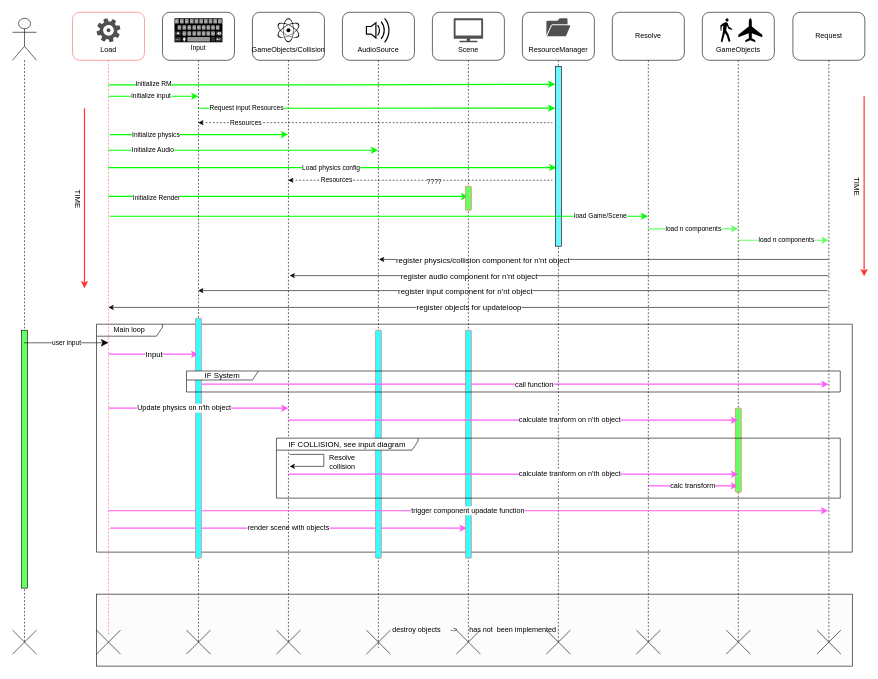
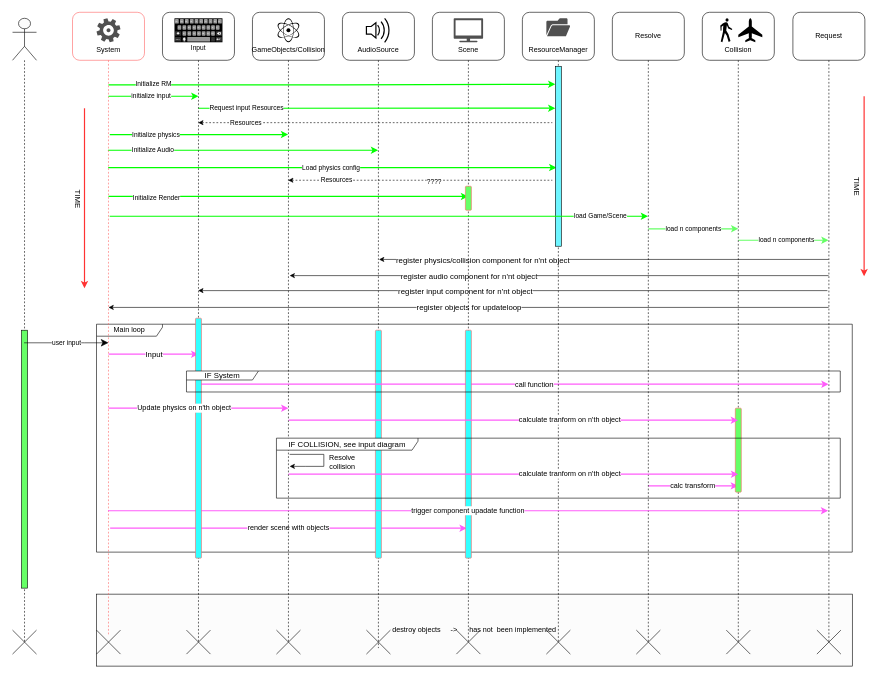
  <mxCell id="0" />
  <mxCell id="1" parent="0" />
  <mxCell id="2" value="Main loop" style="shape=umlFrame;whiteSpace=wrap;html=1;labelBorderColor=none;sketch=0;strokeColor=#000000;width=110;height=20;" parent="1" vertex="1"><mxGeometry x="160" y="540" width="1260" height="380" as="geometry" /></mxCell>
  <mxCell id="3" value="&lt;font style=&quot;font-size: 11px;&quot;&gt;Initialize RM&lt;/font&gt;" style="endArrow=classic;html=1;rounded=0;strokeWidth=2;strokeColor=#00FF00;fillColor=#008a00;entryX=0;entryY=0.1;entryDx=0;entryDy=0;entryPerimeter=0;fontSize=11;" parent="1" edge="1" target="59"><mxGeometry x="-0.8" y="1" width="50" height="50" relative="1" as="geometry"><mxPoint x="180" y="141" as="sourcePoint" /><mxPoint x="900" y="141" as="targetPoint" /><Array as="points"><mxPoint x="570" y="141" /></Array><mxPoint as="offset" /></mxGeometry></mxCell>
  <mxCell id="4" value="Resources" style="endArrow=none;html=1;rounded=0;startArrow=classic;startFill=1;endFill=0;dashed=1;" parent="1" edge="1"><mxGeometry x="-0.731" width="50" height="50" relative="1" as="geometry"><mxPoint x="329.548" y="204" as="sourcePoint" /><mxPoint x="920" y="204" as="targetPoint" /><mxPoint as="offset" /></mxGeometry></mxCell>
  <mxCell id="5" value="Initialize Render" style="endArrow=classic;html=1;rounded=0;strokeWidth=2;strokeColor=#00FF00;fillColor=#008a00;" parent="1" edge="1"><mxGeometry x="-0.733" y="-3" width="50" height="50" relative="1" as="geometry"><mxPoint x="180" y="327" as="sourcePoint" /><mxPoint x="779.5" y="327" as="targetPoint" /><mxPoint as="offset" /></mxGeometry></mxCell>
  <mxCell id="6" value="" style="endArrow=classic;html=1;rounded=0;" parent="1" edge="1"><mxGeometry relative="1" as="geometry"><mxPoint x="1378.5" y="484" as="sourcePoint" /><mxPoint x="329.548" y="484" as="targetPoint" /></mxGeometry></mxCell>
  <mxCell id="7" value="&lt;font style=&quot;font-size: 13px&quot;&gt;register input component for n'nt object&lt;/font&gt;" style="edgeLabel;resizable=0;html=1;align=center;verticalAlign=middle;" parent="6" connectable="0" vertex="1"><mxGeometry relative="1" as="geometry"><mxPoint x="-80" as="offset" /></mxGeometry></mxCell>
  <mxCell id="8" value="" style="endArrow=classic;html=1;rounded=0;" parent="1" edge="1"><mxGeometry relative="1" as="geometry"><mxPoint x="1380.5" y="459" as="sourcePoint" /><mxPoint x="482" y="459" as="targetPoint" /></mxGeometry></mxCell>
  <mxCell id="9" value="&lt;font style=&quot;font-size: 13px&quot;&gt;register audio component for n'nt object&lt;/font&gt;" style="edgeLabel;resizable=0;html=1;align=center;verticalAlign=middle;" parent="8" connectable="0" vertex="1"><mxGeometry relative="1" as="geometry"><mxPoint x="-151" as="offset" /></mxGeometry></mxCell>
  <mxCell id="10" value="" style="endArrow=classic;html=1;rounded=0;" parent="1" edge="1"><mxGeometry relative="1" as="geometry"><mxPoint x="1380.5" y="432" as="sourcePoint" /><mxPoint x="631" y="432" as="targetPoint" /></mxGeometry></mxCell>
  <mxCell id="11" value="&lt;font style=&quot;font-size: 13px&quot;&gt;register physics/collision component for n'nt object&lt;/font&gt;" style="edgeLabel;resizable=0;html=1;align=center;verticalAlign=middle;" parent="10" connectable="0" vertex="1"><mxGeometry relative="1" as="geometry"><mxPoint x="-202" as="offset" /></mxGeometry></mxCell>
  <mxCell id="12" value="" style="endArrow=classic;html=1;rounded=0;" parent="1" edge="1"><mxGeometry relative="1" as="geometry"><mxPoint x="1380.5" y="512" as="sourcePoint" /><mxPoint x="180" y="512" as="targetPoint" /></mxGeometry></mxCell>
  <mxCell id="13" value="&lt;font style=&quot;font-size: 13px&quot;&gt;register objects for updateloop&lt;/font&gt;" style="edgeLabel;resizable=0;html=1;align=center;verticalAlign=middle;" parent="12" connectable="0" vertex="1"><mxGeometry relative="1" as="geometry"><mxPoint y="-1" as="offset" /></mxGeometry></mxCell>
  <mxCell id="14" value="&lt;div&gt;Load physics config&lt;/div&gt;" style="endArrow=classic;html=1;rounded=0;strokeColor=#00FF00;fillColor=#008a00;strokeWidth=2;entryX=0.164;entryY=0.563;entryDx=0;entryDy=0;entryPerimeter=0;" parent="1" edge="1" target="59" source="52"><mxGeometry x="-0.008" width="50" height="50" relative="1" as="geometry"><mxPoint x="175" y="280" as="sourcePoint" /><mxPoint x="900" y="280" as="targetPoint" /><mxPoint as="offset" /></mxGeometry></mxCell>
  <mxCell id="15" value="load n components" style="endArrow=classic;html=1;rounded=0;strokeColor=#66FF66;strokeWidth=2;" parent="1" edge="1"><mxGeometry x="0.063" relative="1" as="geometry"><mxPoint x="1230" y="400" as="sourcePoint" /><mxPoint x="1380.5" y="400" as="targetPoint" /><mxPoint as="offset" /></mxGeometry></mxCell>
  <mxCell id="16" value="" style="endArrow=classic;html=1;rounded=0;fontSize=13;strokeColor=#FF3333;strokeWidth=2;fillColor=#3BFFF8;" parent="1" edge="1"><mxGeometry relative="1" as="geometry"><mxPoint x="140" y="180" as="sourcePoint" /><mxPoint x="140" y="480" as="targetPoint" /></mxGeometry></mxCell>
  <mxCell id="17" value="TIME" style="edgeLabel;resizable=0;html=1;align=center;verticalAlign=middle;labelBorderColor=none;sketch=0;fontSize=13;strokeColor=#000000;rotation=90;" parent="16" connectable="0" vertex="1"><mxGeometry relative="1" as="geometry"><mxPoint x="-10" as="offset" /></mxGeometry></mxCell>
  <mxCell id="18" value="&lt;font style=&quot;font-size: 12px&quot;&gt;calc transform&lt;/font&gt;" style="endArrow=classic;html=1;rounded=0;strokeWidth=2;strokeColor=#FF5CFA;" edge="1" parent="1" target="30"><mxGeometry width="50" height="50" relative="1" as="geometry"><mxPoint x="1080" y="809.52" as="sourcePoint" /><mxPoint x="1220" y="809.52" as="targetPoint" /><Array as="points" /><mxPoint x="-1" as="offset" /></mxGeometry></mxCell>
  <mxCell id="19" value="" style="endArrow=classic;html=1;rounded=0;" edge="1" parent="1"><mxGeometry width="50" height="50" relative="1" as="geometry"><mxPoint x="482" y="757" as="sourcePoint" /><mxPoint x="482" y="777" as="targetPoint" /><Array as="points"><mxPoint x="539" y="757" /><mxPoint x="539" y="777" /><mxPoint x="509" y="777" /></Array></mxGeometry></mxCell>
  <mxCell id="20" value="Resolve collision" style="text;html=1;strokeColor=none;fillColor=none;align=center;verticalAlign=middle;whiteSpace=wrap;rounded=0;" vertex="1" parent="1"><mxGeometry x="540" y="755" width="60" height="30" as="geometry" /></mxCell>
  <mxCell id="21" value="&lt;font style=&quot;font-size: 12px&quot;&gt;render scene with objects&lt;/font&gt;" style="endArrow=classic;html=1;rounded=0;strokeWidth=2;strokeColor=#FF5CFA;" edge="1" parent="1"><mxGeometry width="50" height="50" relative="1" as="geometry"><mxPoint x="182.75" y="880" as="sourcePoint" /><mxPoint x="777.25" y="880" as="targetPoint" /></mxGeometry></mxCell>
  <mxCell id="22" value="destroy objects&amp;nbsp; &amp;nbsp; &amp;nbsp;-&amp;gt;&amp;nbsp; &amp;nbsp; &amp;nbsp; has not&amp;nbsp; been implemented" style="rounded=0;whiteSpace=wrap;html=1;fillColor=#FCFCFC;" vertex="1" parent="1"><mxGeometry x="160" y="990" width="1260" height="120" as="geometry" /></mxCell>
  <mxCell id="23" value="" style="shape=umlLifeline;participant=umlActor;perimeter=lifelinePerimeter;whiteSpace=wrap;html=1;container=1;collapsible=0;recursiveResize=0;verticalAlign=top;spacingTop=36;outlineConnect=0;fillColor=#FCFCFC;size=70;" vertex="1" parent="1"><mxGeometry x="20" y="30" width="40" height="1040" as="geometry" /></mxCell>
  <mxCell id="24" value="" style="html=1;points=[];perimeter=orthogonalPerimeter;fillColor=#66FF66;" vertex="1" parent="23"><mxGeometry x="15" y="520" width="10" height="430" as="geometry" /></mxCell>
  <mxCell id="25" value="" style="shape=umlDestroy;dashed=0;fillColor=#66FF66;" vertex="1" parent="23"><mxGeometry y="1020" width="40" height="40" as="geometry" /></mxCell>
  <mxCell id="26" value="Request" style="shape=umlLifeline;perimeter=lifelinePerimeter;whiteSpace=wrap;html=1;container=1;collapsible=0;recursiveResize=0;outlineConnect=0;size=80;rounded=1;" vertex="1" parent="1"><mxGeometry x="1321" y="20" width="120" height="1050" as="geometry" /></mxCell>
  <mxCell id="27" value="" style="shape=umlDestroy;dashed=0;fillColor=#66FF66;" vertex="1" parent="26"><mxGeometry x="40" y="1030" width="40" height="40" as="geometry" /></mxCell>
  <mxCell id="28" value="" style="endArrow=classic;html=1;rounded=0;fontSize=13;strokeColor=#FF3333;strokeWidth=2;fillColor=#3BFFF8;" edge="1" parent="26"><mxGeometry relative="1" as="geometry"><mxPoint x="118.75" y="140.0" as="sourcePoint" /><mxPoint x="118.75" y="440.0" as="targetPoint" /></mxGeometry></mxCell>
  <mxCell id="29" value="TIME" style="edgeLabel;resizable=0;html=1;align=center;verticalAlign=middle;labelBorderColor=none;sketch=0;fontSize=13;strokeColor=#000000;rotation=90;" connectable="0" vertex="1" parent="28"><mxGeometry relative="1" as="geometry"><mxPoint x="-10" as="offset" /></mxGeometry></mxCell>
- <mxCell id="30" value="&lt;br&gt;&lt;br&gt;&lt;br&gt;GameObjects" style="shape=umlLifeline;perimeter=lifelinePerimeter;whiteSpace=wrap;html=1;container=1;collapsible=0;recursiveResize=0;outlineConnect=0;size=80;rounded=1;" vertex="1" parent="1"><mxGeometry x="1170" y="20" width="120" height="1050" as="geometry" /></mxCell>
+ <mxCell id="30" value="&lt;br&gt;&lt;br&gt;&lt;br&gt;Collision" style="shape=umlLifeline;perimeter=lifelinePerimeter;whiteSpace=wrap;html=1;container=1;collapsible=0;recursiveResize=0;outlineConnect=0;size=80;rounded=1;" vertex="1" parent="1"><mxGeometry x="1170" y="20" width="120" height="1050" as="geometry" /></mxCell>
  <mxCell id="31" value="" style="shape=mxgraph.signs.people.walking;html=1;pointerEvents=1;fillColor=#000000;strokeColor=none;verticalLabelPosition=bottom;verticalAlign=top;align=center;sketch=0;" parent="30" vertex="1"><mxGeometry x="30" y="10" width="20" height="40" as="geometry" /></mxCell>
  <mxCell id="32" value="" style="shape=mxgraph.signs.transportation.airplane_3;html=1;pointerEvents=1;fillColor=#000000;strokeColor=none;verticalLabelPosition=bottom;verticalAlign=top;align=center;sketch=0;labelBorderColor=none;" parent="30" vertex="1"><mxGeometry x="60" y="10" width="40" height="40" as="geometry" /></mxCell>
  <mxCell id="33" value="load n components" style="endArrow=classic;html=1;rounded=0;strokeColor=#66FF66;strokeWidth=2;" parent="30" edge="1"><mxGeometry relative="1" as="geometry"><mxPoint x="-90" y="361" as="sourcePoint" /><mxPoint x="60" y="361" as="targetPoint" /><mxPoint as="offset" /></mxGeometry></mxCell>
  <mxCell id="34" value="" style="html=1;points=[];perimeter=orthogonalPerimeter;rounded=1;fontSize=11;strokeColor=#FF6666;fillColor=#66FF66;" vertex="1" parent="30"><mxGeometry x="55" y="660" width="10" height="140" as="geometry" /></mxCell>
  <mxCell id="35" value="Resolve" style="shape=umlLifeline;perimeter=lifelinePerimeter;whiteSpace=wrap;html=1;container=1;collapsible=0;recursiveResize=0;outlineConnect=0;size=80;rounded=1;" vertex="1" parent="1"><mxGeometry x="1020" y="20" width="120" height="1050" as="geometry" /></mxCell>
  <mxCell id="36" value="" style="shape=umlDestroy;dashed=0;fillColor=#66FF66;" vertex="1" parent="35"><mxGeometry x="40" y="1030" width="40" height="40" as="geometry" /></mxCell>
  <mxCell id="37" value="&lt;br&gt;&lt;br&gt;&lt;br&gt;GameObjects/Collision" style="shape=umlLifeline;perimeter=lifelinePerimeter;whiteSpace=wrap;html=1;container=1;collapsible=0;recursiveResize=0;outlineConnect=0;size=80;rounded=1;" vertex="1" parent="1"><mxGeometry x="420" y="20" width="120" height="1050" as="geometry" /></mxCell>
  <mxCell id="38" value="" style="shape=umlDestroy;dashed=0;fillColor=#66FF66;" vertex="1" parent="37"><mxGeometry x="40" y="1030" width="40" height="40" as="geometry" /></mxCell>
  <mxCell id="39" value="" style="shape=mxgraph.signs.science.nuclear_2;html=1;pointerEvents=1;fillColor=#000000;strokeColor=none;verticalLabelPosition=bottom;verticalAlign=top;align=center;sketch=0;labelBorderColor=none;" parent="37" vertex="1"><mxGeometry x="40" y="10" width="40" height="40" as="geometry" /></mxCell>
  <mxCell id="40" value="Initialize Audio" style="endArrow=classic;html=1;rounded=0;strokeColor=#00FF00;fillColor=#008a00;strokeWidth=2;" parent="37" edge="1" target="41"><mxGeometry x="-0.667" width="50" height="50" relative="1" as="geometry"><mxPoint x="-241" y="230" as="sourcePoint" /><mxPoint x="218.5" y="230" as="targetPoint" /><mxPoint as="offset" /></mxGeometry></mxCell>
  <mxCell id="41" value="&lt;br&gt;&lt;br&gt;&lt;br&gt;AudioSource" style="shape=umlLifeline;perimeter=lifelinePerimeter;whiteSpace=wrap;html=1;container=1;collapsible=0;recursiveResize=0;outlineConnect=0;size=80;rounded=1;" vertex="1" parent="1"><mxGeometry x="570" y="20" width="120" height="1060" as="geometry" /></mxCell>
  <mxCell id="42" value="" style="html=1;points=[];perimeter=orthogonalPerimeter;rounded=1;fontSize=11;strokeColor=#FF6666;fillColor=#33FFFF;" vertex="1" parent="41"><mxGeometry x="55" y="530" width="10" height="380" as="geometry" /></mxCell>
  <mxCell id="43" value="" style="shape=umlDestroy;dashed=0;fillColor=#66FF66;" vertex="1" parent="41"><mxGeometry x="40" y="1030" width="40" height="40" as="geometry" /></mxCell>
  <mxCell id="44" value="" style="html=1;verticalLabelPosition=bottom;align=center;labelBackgroundColor=#ffffff;verticalAlign=top;strokeWidth=2;strokeColor=#000000;shadow=0;dashed=0;shape=mxgraph.ios7.icons.volume_2;pointerEvents=1" parent="41" vertex="1"><mxGeometry x="40" y="10" width="40" height="40" as="geometry" /></mxCell>
  <mxCell id="45" value="Resources" style="endArrow=none;html=1;rounded=0;startArrow=classic;startFill=1;endFill=0;dashed=1;" parent="41" edge="1" source="37"><mxGeometry x="-0.635" width="50" height="50" relative="1" as="geometry"><mxPoint x="30" y="280.5" as="sourcePoint" /><mxPoint x="350" y="280" as="targetPoint" /><mxPoint as="offset" /></mxGeometry></mxCell>
  <mxCell id="46" value="????" style="edgeLabel;html=1;align=center;verticalAlign=middle;resizable=0;points=[];fontSize=11;" vertex="1" connectable="0" parent="45"><mxGeometry x="0.105" y="-2" relative="1" as="geometry"><mxPoint as="offset" /></mxGeometry></mxCell>
  <mxCell id="47" value="&lt;font style=&quot;font-size: 12px&quot;&gt;call functi&lt;/font&gt;&lt;font style=&quot;font-size: 13px&quot;&gt;on&lt;/font&gt;" style="endArrow=classic;html=1;rounded=0;strokeWidth=2;strokeColor=#FF5CFA;" edge="1" parent="41"><mxGeometry x="0.066" width="50" height="50" relative="1" as="geometry"><mxPoint x="-240.0" y="620" as="sourcePoint" /><mxPoint x="810.5" y="620" as="targetPoint" /><Array as="points" /><mxPoint as="offset" /></mxGeometry></mxCell>
  <mxCell id="48" value="&lt;br&gt;&lt;br&gt;&lt;br&gt;Scene" style="shape=umlLifeline;perimeter=lifelinePerimeter;whiteSpace=wrap;html=1;container=1;collapsible=0;recursiveResize=0;outlineConnect=0;size=80;rounded=1;" vertex="1" parent="1"><mxGeometry x="720" y="20" width="120" height="1050" as="geometry" /></mxCell>
  <mxCell id="49" value="" style="html=1;points=[];perimeter=orthogonalPerimeter;rounded=1;fontSize=11;strokeColor=#FF6666;fillColor=#33FFFF;" vertex="1" parent="48"><mxGeometry x="55" y="530" width="10" height="380" as="geometry" /></mxCell>
  <mxCell id="50" value="" style="sketch=0;pointerEvents=1;shadow=0;dashed=0;html=1;strokeColor=none;fillColor=#505050;labelPosition=center;verticalLabelPosition=bottom;verticalAlign=top;outlineConnect=0;align=center;shape=mxgraph.office.devices.tv;" parent="48" vertex="1"><mxGeometry x="35.5" y="10" width="49" height="40" as="geometry" /></mxCell>
  <mxCell id="51" value="" style="html=1;points=[];perimeter=orthogonalPerimeter;rounded=1;fontSize=11;strokeColor=#FF6666;fillColor=#66FF66;" vertex="1" parent="48"><mxGeometry x="55" y="290" width="10" height="40" as="geometry" /></mxCell>
- <mxCell id="52" value="&lt;br&gt;&lt;br&gt;&lt;br&gt;Load" style="shape=umlLifeline;perimeter=lifelinePerimeter;whiteSpace=wrap;html=1;container=1;collapsible=0;recursiveResize=0;outlineConnect=0;size=80;rounded=1;strokeColor=#FF6666;" vertex="1" parent="1"><mxGeometry x="120" y="20" width="120" height="1040" as="geometry" /></mxCell>
+ <mxCell id="52" value="&lt;br&gt;&lt;br&gt;&lt;br&gt;System" style="shape=umlLifeline;perimeter=lifelinePerimeter;whiteSpace=wrap;html=1;container=1;collapsible=0;recursiveResize=0;outlineConnect=0;size=80;rounded=1;strokeColor=#FF6666;" vertex="1" parent="1"><mxGeometry x="120" y="20" width="120" height="1040" as="geometry" /></mxCell>
  <mxCell id="53" value="" style="sketch=0;pointerEvents=1;shadow=0;dashed=0;html=1;strokeColor=none;fillColor=#505050;labelPosition=center;verticalLabelPosition=bottom;verticalAlign=top;outlineConnect=0;align=center;shape=mxgraph.office.concepts.settings_office_365;" parent="52" vertex="1"><mxGeometry x="40" y="10" width="40" height="40" as="geometry" /></mxCell>
  <mxCell id="54" value="" style="endArrow=classic;html=1;rounded=0;fontSize=11;endSize=10;" edge="1" parent="52"><mxGeometry relative="1" as="geometry"><mxPoint x="-80.75" y="551.0" as="sourcePoint" /><mxPoint x="60" y="551" as="targetPoint" /><Array as="points"><mxPoint x="20" y="551" /></Array></mxGeometry></mxCell>
  <mxCell id="55" value="user input" style="edgeLabel;resizable=0;html=1;align=center;verticalAlign=middle;rounded=1;fontSize=11;strokeColor=#FF6666;fillColor=#66FF66;" connectable="0" vertex="1" parent="54"><mxGeometry relative="1" as="geometry" /></mxCell>
  <mxCell id="56" value="&lt;div&gt;Request input Resources&lt;/div&gt;" style="endArrow=classic;html=1;rounded=0;strokeColor=#00FF00;fillColor=#008a00;strokeWidth=2;entryX=0;entryY=0.233;entryDx=0;entryDy=0;entryPerimeter=0;" edge="1" parent="1" target="59"><mxGeometry x="-0.731" width="50" height="50" relative="1" as="geometry"><mxPoint x="330.003" y="180" as="sourcePoint" /><mxPoint x="920" y="180" as="targetPoint" /><mxPoint as="offset" /></mxGeometry></mxCell>
  <mxCell id="57" value="&lt;span style=&quot;font-size: 11px;&quot;&gt;Initialize physics&lt;/span&gt;" style="endArrow=classic;html=1;rounded=0;strokeColor=#00FF00;fillColor=#008a00;strokeWidth=2;exitX=0.518;exitY=0.159;exitDx=0;exitDy=0;exitPerimeter=0;fontSize=11;" parent="1" edge="1"><mxGeometry x="-0.479" width="50" height="50" relative="1" as="geometry"><mxPoint x="182.16" y="223.88" as="sourcePoint" /><mxPoint x="479.5" y="223.88" as="targetPoint" /><mxPoint as="offset" /></mxGeometry></mxCell>
  <mxCell id="58" value="&lt;br&gt;&lt;br&gt;&lt;br&gt;ResourceManager" style="shape=umlLifeline;perimeter=lifelinePerimeter;whiteSpace=wrap;html=1;container=1;collapsible=0;recursiveResize=0;outlineConnect=0;size=80;rounded=1;" vertex="1" parent="1"><mxGeometry x="870" y="20" width="120" height="1050" as="geometry" /></mxCell>
  <mxCell id="59" value="" style="html=1;points=[];perimeter=orthogonalPerimeter;labelBorderColor=none;sketch=0;fontSize=13;strokeColor=#000000;fillColor=#6EF5FF;" parent="58" vertex="1"><mxGeometry x="55" y="90" width="10" height="300" as="geometry" /></mxCell>
  <mxCell id="60" value="" style="shape=umlDestroy;dashed=0;fillColor=#66FF66;" vertex="1" parent="58"><mxGeometry x="40" y="1030" width="40" height="40" as="geometry" /></mxCell>
  <mxCell id="61" value="" style="sketch=0;pointerEvents=1;shadow=0;dashed=0;html=1;strokeColor=none;fillColor=#505050;labelPosition=center;verticalLabelPosition=bottom;verticalAlign=top;outlineConnect=0;align=center;shape=mxgraph.office.concepts.folder_open;" parent="58" vertex="1"><mxGeometry x="40" y="10" width="40" height="30" as="geometry" /></mxCell>
  <mxCell id="62" value="load Game/Scene" style="endArrow=classic;html=1;rounded=0;strokeWidth=2;strokeColor=#00FF00;" parent="1" edge="1"><mxGeometry x="0.823" width="50" height="50" relative="1" as="geometry"><mxPoint x="182" y="360" as="sourcePoint" /><mxPoint x="1079.5" y="360" as="targetPoint" /><mxPoint as="offset" /></mxGeometry></mxCell>
  <mxCell id="63" value="" style="shape=umlDestroy;dashed=0;fillColor=#66FF66;" vertex="1" parent="1"><mxGeometry x="160" y="1050" width="40" height="40" as="geometry" /></mxCell>
  <mxCell id="64" value="" style="shape=umlDestroy;dashed=0;fillColor=#66FF66;" vertex="1" parent="1"><mxGeometry x="760" y="1050" width="40" height="40" as="geometry" /></mxCell>
  <mxCell id="65" value="" style="shape=umlDestroy;dashed=0;fillColor=#66FF66;" vertex="1" parent="1"><mxGeometry x="1210" y="1050" width="40" height="40" as="geometry" /></mxCell>
  <mxCell id="66" value="" style="endArrow=classic;html=1;rounded=0;fontSize=13;strokeColor=#FF5CFA;strokeWidth=2;fillColor=#3BFFF8;" edge="1" parent="1"><mxGeometry relative="1" as="geometry"><mxPoint x="180.25" y="590" as="sourcePoint" /><mxPoint x="329.75" y="590" as="targetPoint" /></mxGeometry></mxCell>
  <mxCell id="67" value="Input" style="edgeLabel;resizable=0;html=1;align=center;verticalAlign=middle;labelBorderColor=none;sketch=0;fontSize=13;strokeColor=#000000;" connectable="0" vertex="1" parent="66"><mxGeometry relative="1" as="geometry" /></mxCell>
  <mxCell id="68" value="" style="edgeLabel;resizable=0;html=1;align=left;verticalAlign=bottom;labelBorderColor=none;sketch=0;fontSize=13;strokeColor=#000000;" connectable="0" vertex="1" parent="66"><mxGeometry x="-1" relative="1" as="geometry" /></mxCell>
  <mxCell id="69" value="&lt;font style=&quot;font-size: 12px&quot;&gt;calculate tranform on n'th object&lt;/font&gt;" style="endArrow=classic;html=1;rounded=0;strokeWidth=2;strokeColor=#FF5CFA;exitX=0.504;exitY=0.529;exitDx=0;exitDy=0;exitPerimeter=0;" edge="1" parent="1"><mxGeometry x="0.251" width="50" height="50" relative="1" as="geometry"><mxPoint x="480.49" y="700" as="sourcePoint" /><mxPoint x="1229.51" y="700" as="targetPoint" /><Array as="points" /><mxPoint as="offset" /></mxGeometry></mxCell>
  <mxCell id="70" value="&lt;font style=&quot;font-size: 12px&quot;&gt;calculate tranform on n'th object&lt;/font&gt;" style="endArrow=classic;html=1;rounded=0;strokeWidth=2;strokeColor=#FF5CFA;" edge="1" parent="1"><mxGeometry x="0.251" width="50" height="50" relative="1" as="geometry"><mxPoint x="480.25" y="790" as="sourcePoint" /><mxPoint x="1229.75" y="790" as="targetPoint" /><Array as="points" /><mxPoint as="offset" /></mxGeometry></mxCell>
  <mxCell id="71" value="&lt;font style=&quot;font-size: 12px&quot;&gt;trigger component upadate function&lt;/font&gt;" style="endArrow=classic;html=1;rounded=1;strokeWidth=2;strokeColor=#FF5CFA;" edge="1" parent="1"><mxGeometry width="50" height="50" relative="1" as="geometry"><mxPoint x="179.25" y="851" as="sourcePoint" /><mxPoint x="1379.75" y="851" as="targetPoint" /></mxGeometry></mxCell>
  <mxCell id="72" value="&lt;br style=&quot;font-size: 11px;&quot;&gt;&lt;br style=&quot;font-size: 11px;&quot;&gt;&lt;br style=&quot;font-size: 11px;&quot;&gt;Input" style="shape=umlLifeline;perimeter=lifelinePerimeter;whiteSpace=wrap;html=1;container=1;collapsible=0;recursiveResize=0;outlineConnect=0;size=80;rounded=1;fontSize=11;" vertex="1" parent="1"><mxGeometry x="270" y="20" width="120" height="1050" as="geometry" /></mxCell>
  <mxCell id="73" value="" style="html=1;points=[];perimeter=orthogonalPerimeter;rounded=1;fontSize=11;strokeColor=#FF6666;fillColor=#33FFFF;textOpacity=90;" vertex="1" parent="72"><mxGeometry x="55" y="510" width="10" height="400" as="geometry" /></mxCell>
  <mxCell id="74" value="" style="shape=umlDestroy;dashed=0;fillColor=#66FF66;" vertex="1" parent="72"><mxGeometry x="40" y="1030" width="40" height="40" as="geometry" /></mxCell>
  <mxCell id="75" value="" style="verticalLabelPosition=bottom;verticalAlign=top;html=1;shadow=0;dashed=0;strokeWidth=1;shape=mxgraph.android.keyboard;sketch=0;" parent="72" vertex="1"><mxGeometry x="20" y="10" width="80" height="40" as="geometry" /></mxCell>
  <mxCell id="76" value="" style="endArrow=classic;html=1;rounded=0;strokeWidth=2;strokeColor=#00FF00;fillColor=#008a00;fontSize=12;" parent="72" edge="1"><mxGeometry x="-0.067" width="50" height="50" relative="1" as="geometry"><mxPoint x="-90" y="140" as="sourcePoint" /><mxPoint x="60" y="140" as="targetPoint" /><mxPoint as="offset" /></mxGeometry></mxCell>
  <mxCell id="77" value="&lt;font style=&quot;font-size: 11px&quot;&gt;initialize input&lt;/font&gt;" style="edgeLabel;html=1;align=center;verticalAlign=middle;resizable=0;points=[];fontSize=12;" vertex="1" connectable="0" parent="76"><mxGeometry x="-0.164" y="1" relative="1" as="geometry"><mxPoint x="7" as="offset" /></mxGeometry></mxCell>
  <mxCell id="78" value="&lt;font style=&quot;font-size: 12px&quot;&gt;Update physics on n'th object&lt;/font&gt;" style="endArrow=classic;html=1;rounded=0;strokeWidth=2;strokeColor=#FF5CFA;" edge="1" parent="1"><mxGeometry x="-0.16" width="50" height="50" relative="1" as="geometry"><mxPoint x="180.07" y="680" as="sourcePoint" /><mxPoint x="479.93" y="680" as="targetPoint" /><Array as="points"><mxPoint x="330.43" y="680" /></Array><mxPoint as="offset" /></mxGeometry></mxCell>
  <mxCell id="79" value="IF System" style="shape=umlFrame;whiteSpace=wrap;html=1;labelBorderColor=none;sketch=0;fontSize=13;strokeColor=#000000;width=120;height=15;" parent="1" vertex="1"><mxGeometry x="310" y="618" width="1090" height="35" as="geometry" /></mxCell>
  <mxCell id="80" value="IF COLLISION, see input diagram" style="shape=umlFrame;whiteSpace=wrap;html=1;labelBorderColor=none;sketch=0;fontSize=13;strokeColor=#000000;width=236;height=20;" parent="1" vertex="1"><mxGeometry x="460" y="730" width="940" height="100" as="geometry" /></mxCell>
